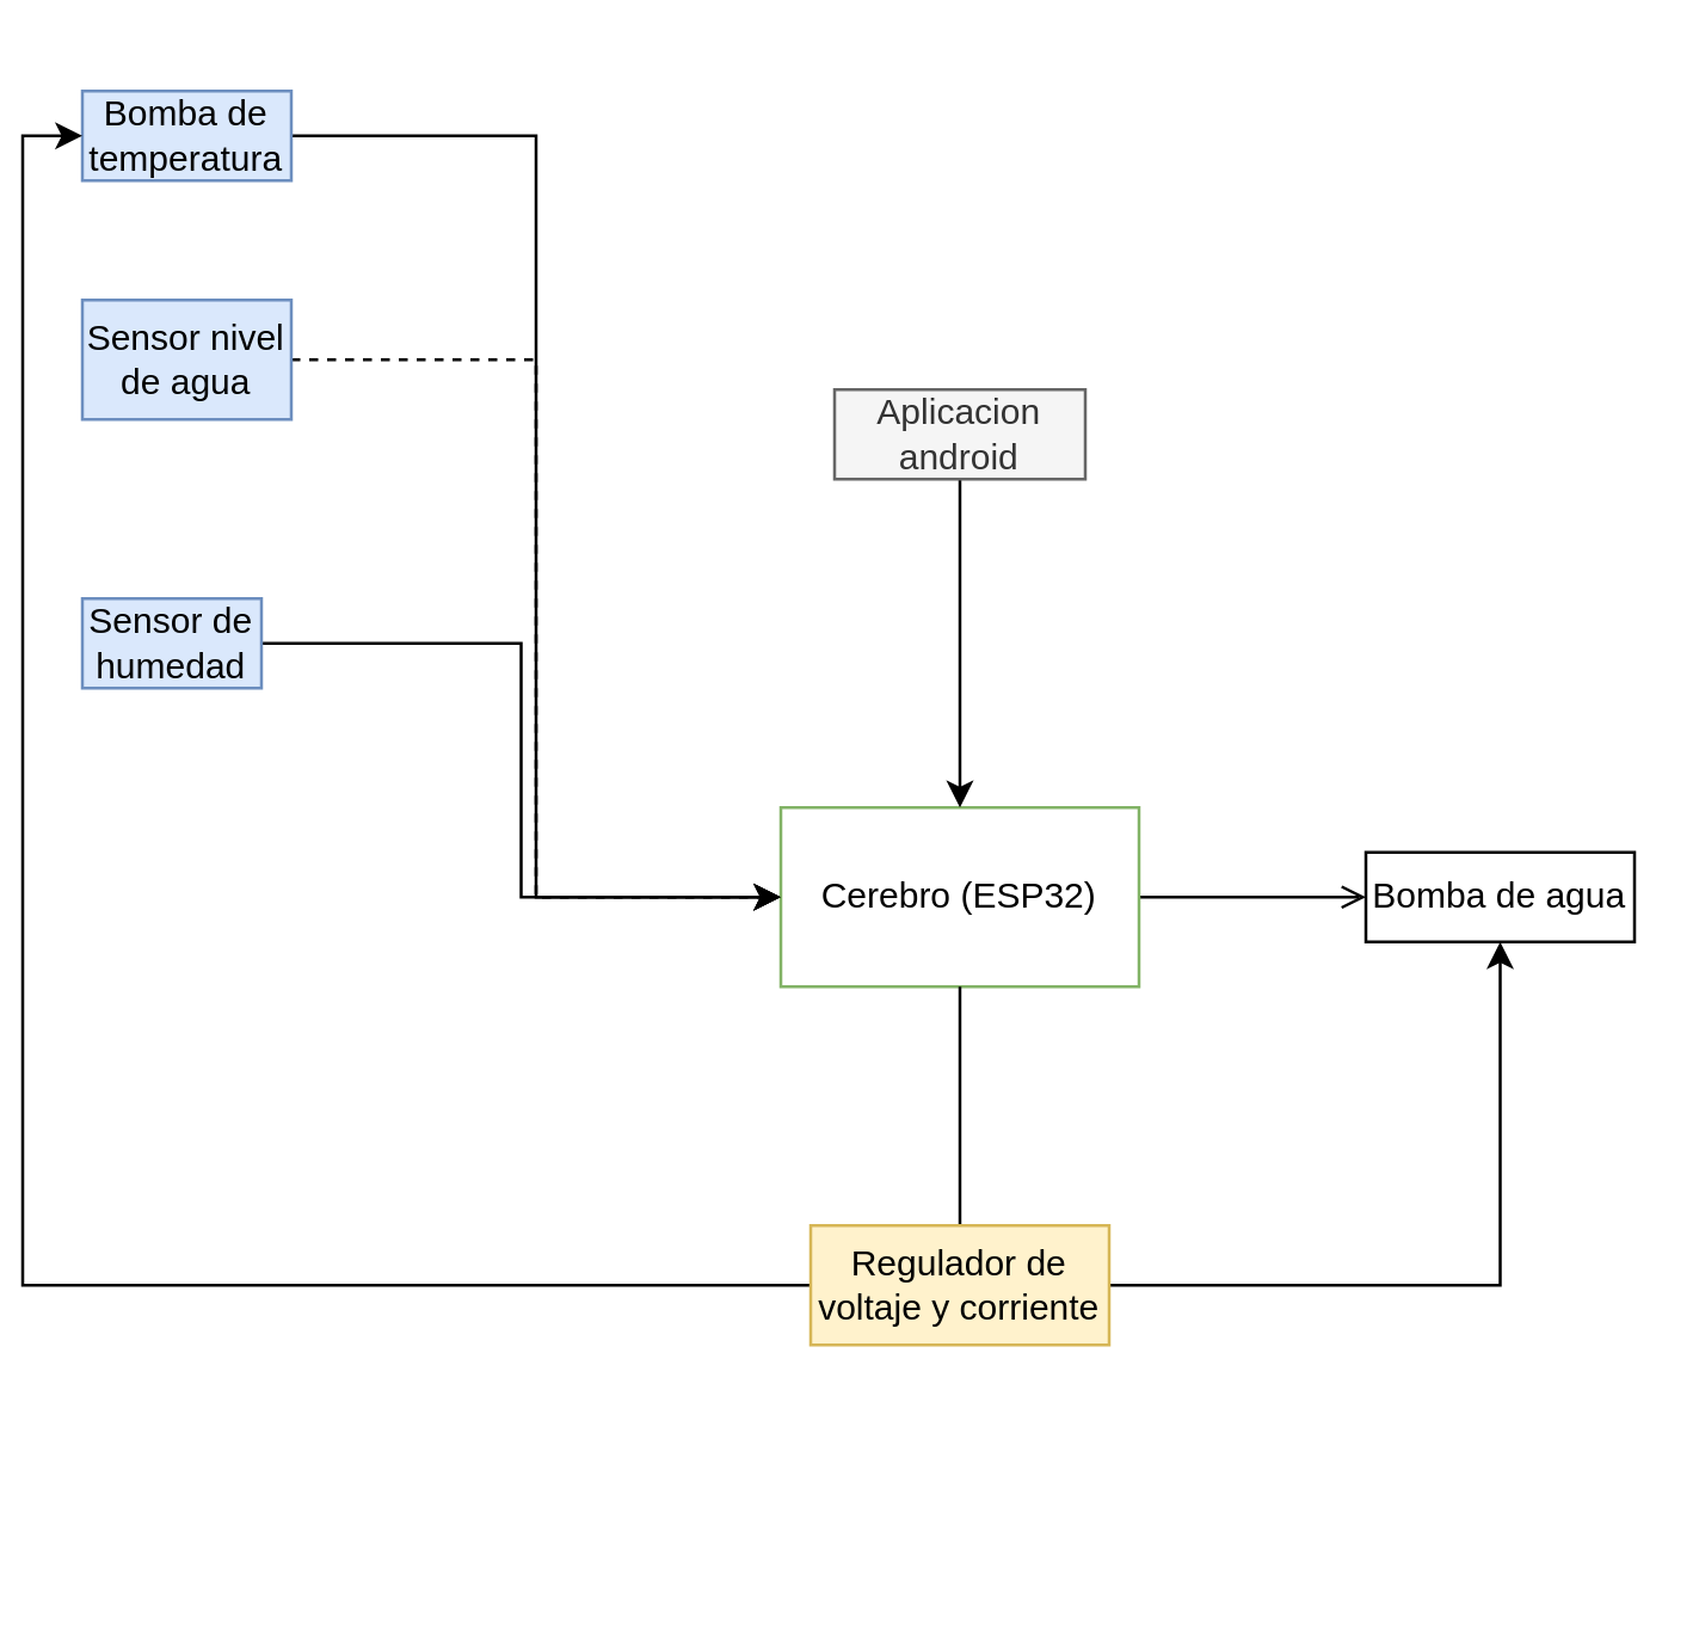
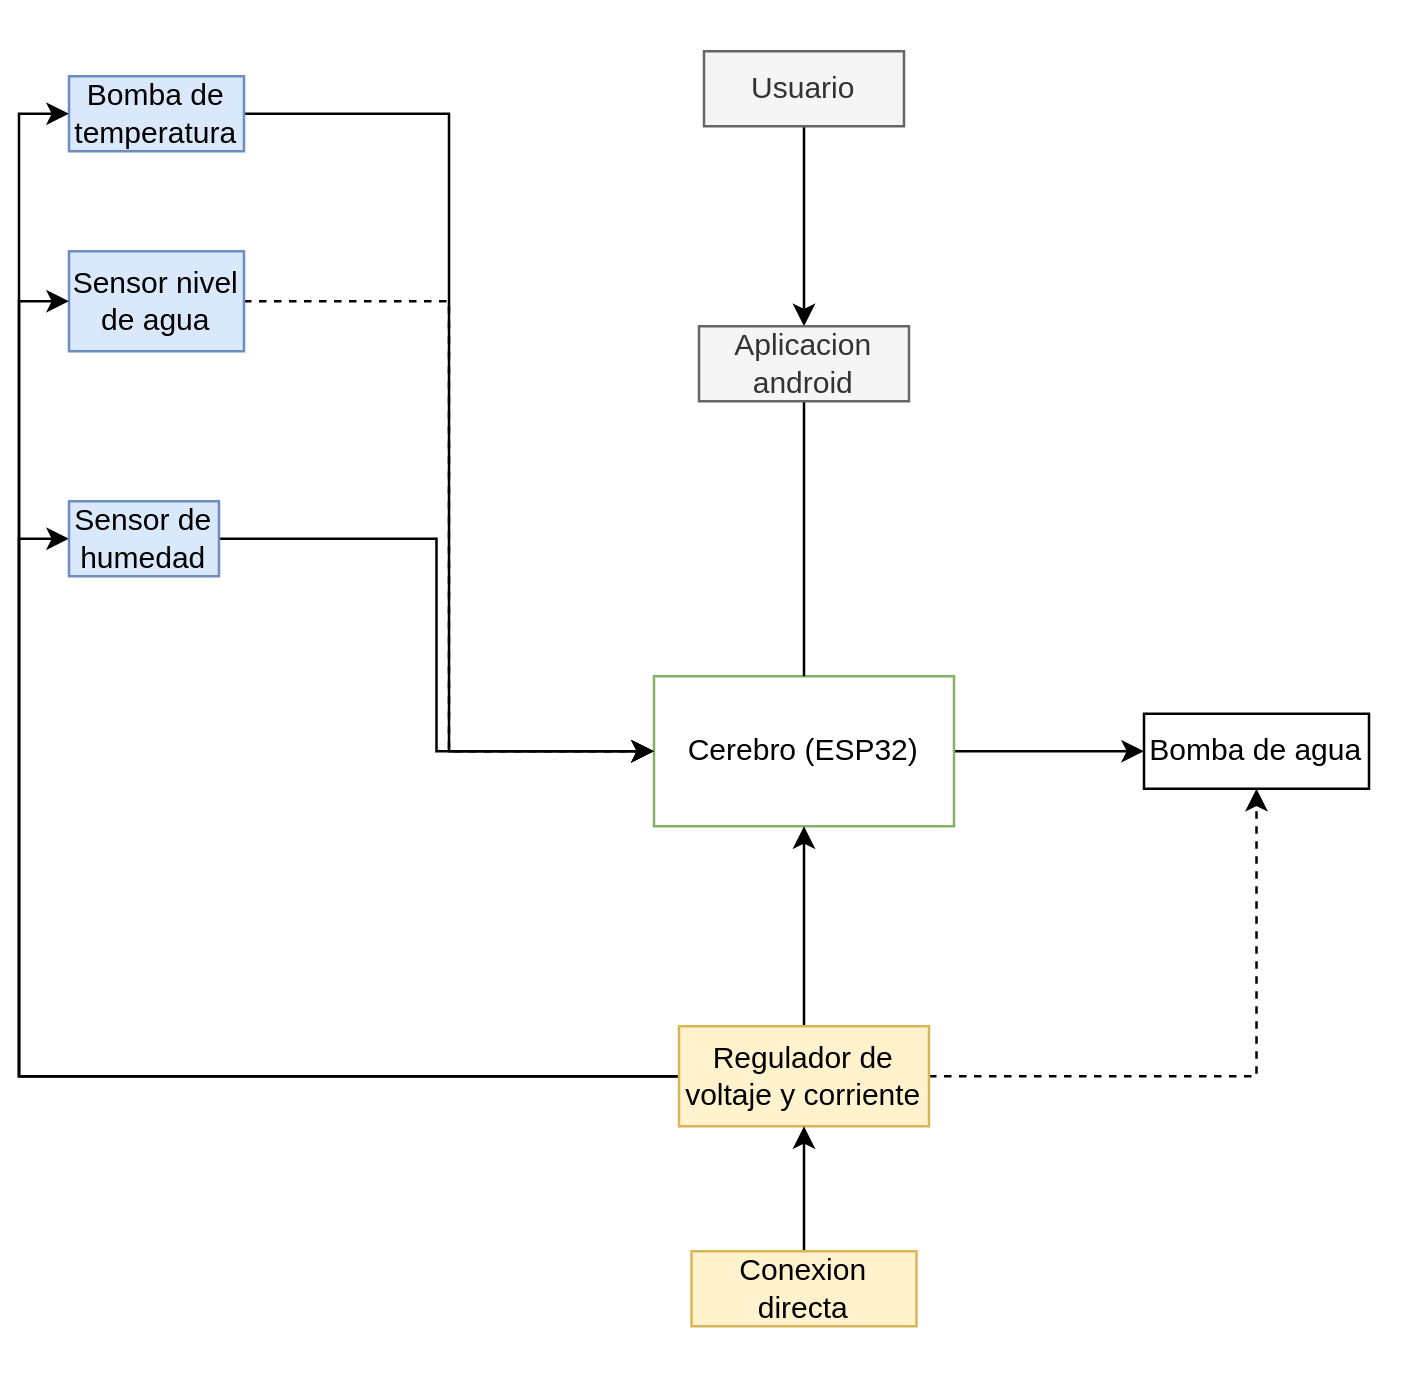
  <mxCell id="0" />
  <mxCell id="1" parent="0" />
  <mxCell id="2" style="edgeStyle=orthogonalEdgeStyle;rounded=0;orthogonalLoop=1;jettySize=auto;html=1;exitX=1;exitY=0.5;exitDx=0;exitDy=0;entryX=0;entryY=0.5;entryDx=0;entryDy=0;dashed=1;" parent="1" source="3" target="5" edge="1"><mxGeometry relative="1" as="geometry"><mxPoint x="270" y="370" as="targetPoint" /></mxGeometry></mxCell>
  <mxCell id="3" value="Sensor nivel de agua" style="rounded=0;whiteSpace=wrap;html=1;fillColor=#dae8fc;strokeColor=#6c8ebf;" parent="1" vertex="1"><mxGeometry x="20" y="100" width="70" height="40" as="geometry" /></mxCell>
- <mxCell id="4" style="edgeStyle=orthogonalEdgeStyle;rounded=0;orthogonalLoop=1;jettySize=auto;html=1;exitX=1;exitY=0.5;exitDx=0;exitDy=0;entryX=0;entryY=0.5;entryDx=0;entryDy=0;endArrow=open;" parent="1" source="5" target="22" edge="1"><mxGeometry relative="1" as="geometry" /></mxCell>
+ <mxCell id="4" style="edgeStyle=orthogonalEdgeStyle;rounded=0;orthogonalLoop=1;jettySize=auto;html=1;exitX=1;exitY=0.5;exitDx=0;exitDy=0;entryX=0;entryY=0.5;entryDx=0;entryDy=0;" parent="1" source="5" target="22" edge="1"><mxGeometry relative="1" as="geometry" /></mxCell>
  <mxCell id="5" value="Cerebro (ESP32)" style="rounded=0;whiteSpace=wrap;html=1;fillColor=#ffffff;strokeColor=#82b366;" parent="1" vertex="1"><mxGeometry x="254" y="270" width="120" height="60" as="geometry" /></mxCell>
  <mxCell id="6" style="edgeStyle=orthogonalEdgeStyle;rounded=0;orthogonalLoop=1;jettySize=auto;html=1;exitX=1;exitY=0.5;exitDx=0;exitDy=0;entryX=0;entryY=0.5;entryDx=0;entryDy=0;" parent="1" source="7" target="5" edge="1"><mxGeometry relative="1" as="geometry" /></mxCell>
  <mxCell id="7" value="Bomba de temperatura" style="rounded=0;whiteSpace=wrap;html=1;fillColor=#dae8fc;strokeColor=#6c8ebf;" parent="1" vertex="1"><mxGeometry x="20" y="30" width="70" height="30" as="geometry" /></mxCell>
- <mxCell id="8" style="edgeStyle=orthogonalEdgeStyle;rounded=0;orthogonalLoop=1;jettySize=auto;html=1;entryX=0.5;entryY=1;entryDx=0;entryDy=0;endArrow=none;" parent="1" source="13" target="5" edge="1"><mxGeometry relative="1" as="geometry" /></mxCell>
+ <mxCell id="8" style="edgeStyle=orthogonalEdgeStyle;rounded=0;orthogonalLoop=1;jettySize=auto;html=1;entryX=0.5;entryY=1;entryDx=0;entryDy=0;" parent="1" source="13" target="5" edge="1"><mxGeometry relative="1" as="geometry" /></mxCell>
+ <mxCell id="9" style="edgeStyle=orthogonalEdgeStyle;rounded=0;orthogonalLoop=1;jettySize=auto;html=1;exitX=0;exitY=0.5;exitDx=0;exitDy=0;entryX=0;entryY=0.5;entryDx=0;entryDy=0;" parent="1" source="13" target="17" edge="1"><mxGeometry relative="1" as="geometry" /></mxCell>
  <mxCell id="10" style="edgeStyle=orthogonalEdgeStyle;rounded=0;orthogonalLoop=1;jettySize=auto;html=1;exitX=0;exitY=0.5;exitDx=0;exitDy=0;entryX=0;entryY=0.5;entryDx=0;entryDy=0;" parent="1" source="13" target="7" edge="1"><mxGeometry relative="1" as="geometry" /></mxCell>
- <mxCell id="12" style="edgeStyle=orthogonalEdgeStyle;rounded=0;orthogonalLoop=1;jettySize=auto;html=1;exitX=1;exitY=0.5;exitDx=0;exitDy=0;entryX=0.5;entryY=1;entryDx=0;entryDy=0;" parent="1" source="13" target="22" edge="1"><mxGeometry relative="1" as="geometry" /></mxCell>
+ <mxCell id="11" style="edgeStyle=orthogonalEdgeStyle;rounded=0;orthogonalLoop=1;jettySize=auto;html=1;exitX=0;exitY=0.5;exitDx=0;exitDy=0;entryX=0;entryY=0.5;entryDx=0;entryDy=0;" parent="1" source="13" target="3" edge="1"><mxGeometry relative="1" as="geometry" /></mxCell>
+ <mxCell id="12" style="edgeStyle=orthogonalEdgeStyle;rounded=0;orthogonalLoop=1;jettySize=auto;html=1;exitX=1;exitY=0.5;exitDx=0;exitDy=0;entryX=0.5;entryY=1;entryDx=0;entryDy=0;dashed=1;" parent="1" source="13" target="22" edge="1"><mxGeometry relative="1" as="geometry" /></mxCell>
  <mxCell id="13" value="Regulador de voltaje y corriente" style="rounded=0;whiteSpace=wrap;html=1;fillColor=#fff2cc;strokeColor=#d6b656;" parent="1" vertex="1"><mxGeometry x="264" y="410" width="100" height="40" as="geometry" /></mxCell>
+ <mxCell id="14" style="edgeStyle=orthogonalEdgeStyle;rounded=0;orthogonalLoop=1;jettySize=auto;html=1;entryX=0.5;entryY=1;entryDx=0;entryDy=0;" parent="1" source="15" target="13" edge="1"><mxGeometry relative="1" as="geometry" /></mxCell>
+ <mxCell id="15" value="Conexion directa" style="rounded=0;whiteSpace=wrap;html=1;fillColor=#fff2cc;strokeColor=#d6b656;" parent="1" vertex="1"><mxGeometry x="269" y="500" width="90" height="30" as="geometry" /></mxCell>
  <mxCell id="16" style="edgeStyle=orthogonalEdgeStyle;rounded=0;orthogonalLoop=1;jettySize=auto;html=1;exitX=1;exitY=0.5;exitDx=0;exitDy=0;entryX=0;entryY=0.5;entryDx=0;entryDy=0;" parent="1" source="17" target="5" edge="1"><mxGeometry relative="1" as="geometry" /></mxCell>
  <mxCell id="17" value="Sensor de humedad" style="rounded=0;whiteSpace=wrap;html=1;fillColor=#dae8fc;strokeColor=#6c8ebf;" parent="1" vertex="1"><mxGeometry x="20" y="200" width="60" height="30" as="geometry" /></mxCell>
- <mxCell id="20" style="edgeStyle=orthogonalEdgeStyle;rounded=0;orthogonalLoop=1;jettySize=auto;html=1;exitX=0.5;exitY=1;exitDx=0;exitDy=0;entryX=0.5;entryY=0;entryDx=0;entryDy=0;" parent="1" source="21" target="5" edge="1"><mxGeometry relative="1" as="geometry" /></mxCell>
+ <mxCell id="18" style="edgeStyle=orthogonalEdgeStyle;rounded=0;orthogonalLoop=1;jettySize=auto;html=1;exitX=0.5;exitY=1;exitDx=0;exitDy=0;entryX=0.5;entryY=0;entryDx=0;entryDy=0;" parent="1" source="19" target="21" edge="1"><mxGeometry relative="1" as="geometry" /></mxCell>
+ <mxCell id="19" value="Usuario" style="rounded=0;whiteSpace=wrap;html=1;fillColor=#f5f5f5;fontColor=#333333;strokeColor=#666666;" parent="1" vertex="1"><mxGeometry x="274" y="20" width="80" height="30" as="geometry" /></mxCell>
+ <mxCell id="20" style="edgeStyle=orthogonalEdgeStyle;rounded=0;orthogonalLoop=1;jettySize=auto;html=1;exitX=0.5;exitY=1;exitDx=0;exitDy=0;entryX=0.5;entryY=0;entryDx=0;entryDy=0;endArrow=none;" parent="1" source="21" target="5" edge="1"><mxGeometry relative="1" as="geometry" /></mxCell>
  <mxCell id="21" value="Aplicacion android" style="rounded=0;whiteSpace=wrap;html=1;fillColor=#f5f5f5;fontColor=#333333;strokeColor=#666666;" parent="1" vertex="1"><mxGeometry x="272" y="130" width="84" height="30" as="geometry" /></mxCell>
  <mxCell id="22" value="Bomba de agua" style="rounded=0;whiteSpace=wrap;html=1;" parent="1" vertex="1"><mxGeometry x="450" y="285" width="90" height="30" as="geometry" /></mxCell>
